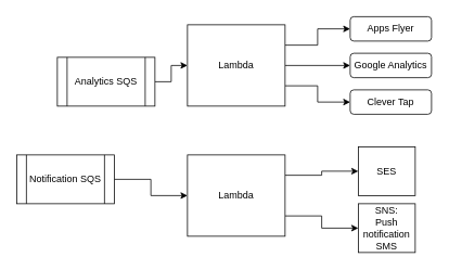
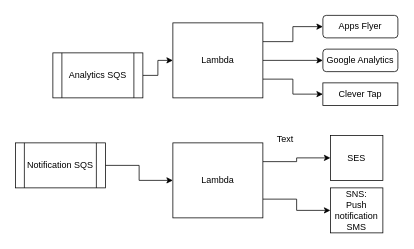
  <mxCell id="0" />
  <mxCell id="1" parent="0" />
  <mxCell id="2" style="edgeStyle=orthogonalEdgeStyle;rounded=0;orthogonalLoop=1;jettySize=auto;html=1;exitX=1;exitY=0.5;exitDx=0;exitDy=0;" edge="1" parent="1" source="3" target="9"><mxGeometry relative="1" as="geometry" /></mxCell>
  <mxCell id="3" value="Analytics SQS" style="shape=process;whiteSpace=wrap;html=1;backgroundOutline=1;" vertex="1" parent="1"><mxGeometry x="70" y="70" width="120" height="60" as="geometry" /></mxCell>
  <mxCell id="4" style="edgeStyle=orthogonalEdgeStyle;rounded=0;orthogonalLoop=1;jettySize=auto;html=1;exitX=1;exitY=0.5;exitDx=0;exitDy=0;" edge="1" parent="1" source="5" target="12"><mxGeometry relative="1" as="geometry" /></mxCell>
  <mxCell id="5" value="Notification SQS" style="shape=process;whiteSpace=wrap;html=1;backgroundOutline=1;" vertex="1" parent="1"><mxGeometry x="20" y="190" width="120" height="60" as="geometry" /></mxCell>
  <mxCell id="6" style="edgeStyle=orthogonalEdgeStyle;rounded=0;orthogonalLoop=1;jettySize=auto;html=1;exitX=1;exitY=0.75;exitDx=0;exitDy=0;entryX=0;entryY=0.5;entryDx=0;entryDy=0;" edge="1" parent="1" source="9" target="18"><mxGeometry relative="1" as="geometry" /></mxCell>
  <mxCell id="7" style="edgeStyle=orthogonalEdgeStyle;rounded=0;orthogonalLoop=1;jettySize=auto;html=1;exitX=1;exitY=0.25;exitDx=0;exitDy=0;entryX=0;entryY=0.5;entryDx=0;entryDy=0;" edge="1" parent="1" source="9" target="16"><mxGeometry relative="1" as="geometry" /></mxCell>
  <mxCell id="8" style="edgeStyle=orthogonalEdgeStyle;rounded=0;orthogonalLoop=1;jettySize=auto;html=1;exitX=1;exitY=0.5;exitDx=0;exitDy=0;entryX=0;entryY=0.5;entryDx=0;entryDy=0;" edge="1" parent="1" source="9" target="17"><mxGeometry relative="1" as="geometry" /></mxCell>
  <mxCell id="9" value="Lambda" style="rounded=0;whiteSpace=wrap;html=1;" vertex="1" parent="1"><mxGeometry x="230" y="30" width="120" height="100" as="geometry" /></mxCell>
  <mxCell id="10" style="edgeStyle=orthogonalEdgeStyle;rounded=0;orthogonalLoop=1;jettySize=auto;html=1;exitX=1;exitY=0.25;exitDx=0;exitDy=0;" edge="1" parent="1" source="12" target="13"><mxGeometry relative="1" as="geometry" /></mxCell>
  <mxCell id="11" style="edgeStyle=orthogonalEdgeStyle;rounded=0;orthogonalLoop=1;jettySize=auto;html=1;exitX=1;exitY=0.75;exitDx=0;exitDy=0;entryX=0;entryY=0.5;entryDx=0;entryDy=0;" edge="1" parent="1" source="12" target="14"><mxGeometry relative="1" as="geometry" /></mxCell>
  <mxCell id="12" value="Lambda" style="rounded=0;whiteSpace=wrap;html=1;" vertex="1" parent="1"><mxGeometry x="230" y="190" width="120" height="100" as="geometry" /></mxCell>
  <mxCell id="13" value="SES" style="rounded=0;whiteSpace=wrap;html=1;" vertex="1" parent="1"><mxGeometry x="440" y="180" width="70" height="60" as="geometry" /></mxCell>
  <mxCell id="14" value="SNS:&lt;br&gt;Push notification&lt;br&gt;SMS" style="rounded=0;whiteSpace=wrap;html=1;" vertex="1" parent="1"><mxGeometry x="440" y="250" width="70" height="60" as="geometry" /></mxCell>
+ <mxCell id="15" value="Text" style="text;html=1;strokeColor=none;fillColor=none;align=center;verticalAlign=middle;whiteSpace=wrap;rounded=0;" vertex="1" parent="1"><mxGeometry x="350" y="170" width="60" height="30" as="geometry" /></mxCell>
  <mxCell id="16" value="Apps Flyer" style="rounded=1;whiteSpace=wrap;html=1;" vertex="1" parent="1"><mxGeometry x="430" y="20" width="100" height="30" as="geometry" /></mxCell>
  <mxCell id="17" value="Google Analytics" style="rounded=1;whiteSpace=wrap;html=1;" vertex="1" parent="1"><mxGeometry x="430" y="65" width="100" height="30" as="geometry" /></mxCell>
- <mxCell id="18" value="Clever Tap" style="rounded=1;whiteSpace=wrap;html=1;" vertex="1" parent="1"><mxGeometry x="430" y="110" width="100" height="30" as="geometry" /></mxCell>
+ <mxCell id="18" value="Clever Tap" style="whiteSpace=wrap;html=1;rounded=0;" vertex="1" parent="1"><mxGeometry x="430" y="110" width="100" height="30" as="geometry" /></mxCell>
